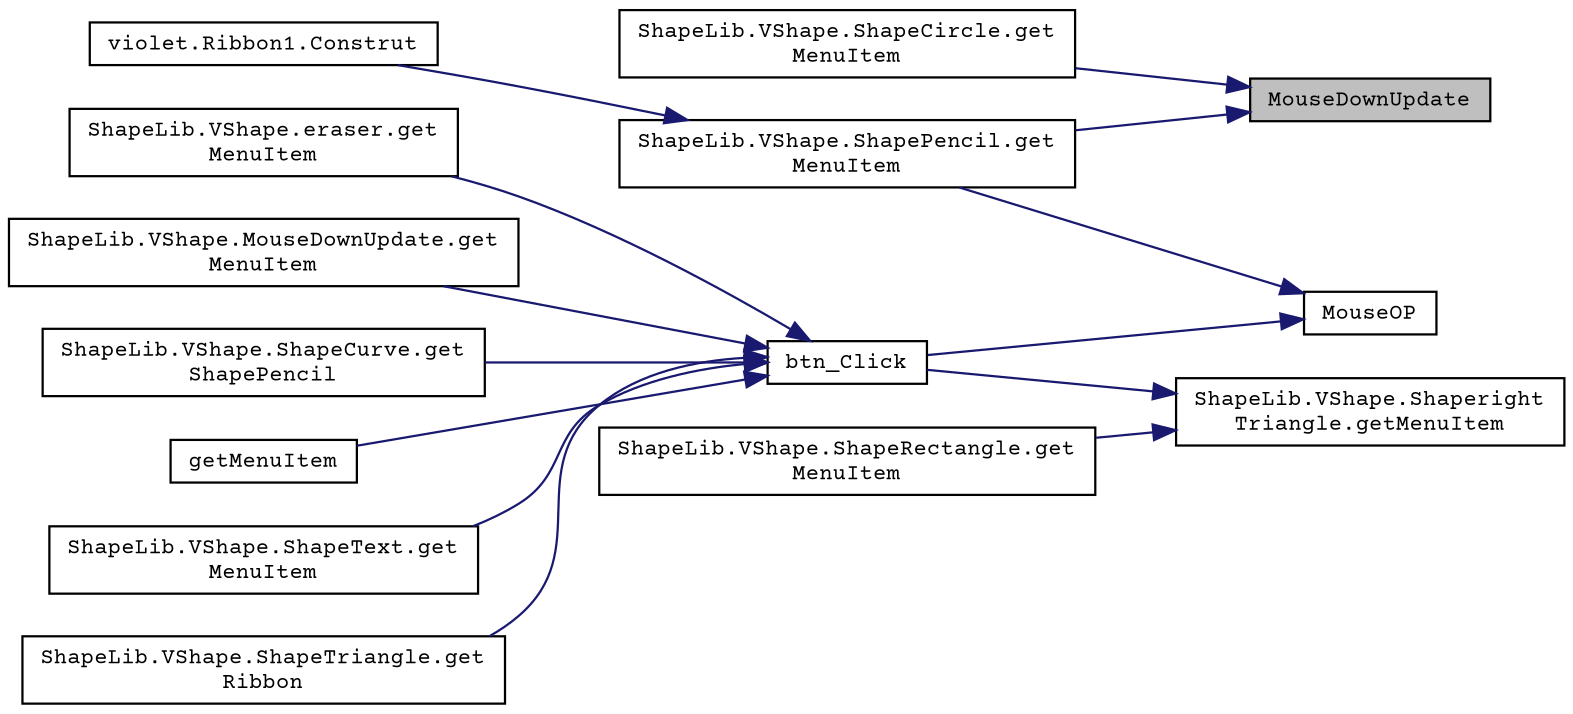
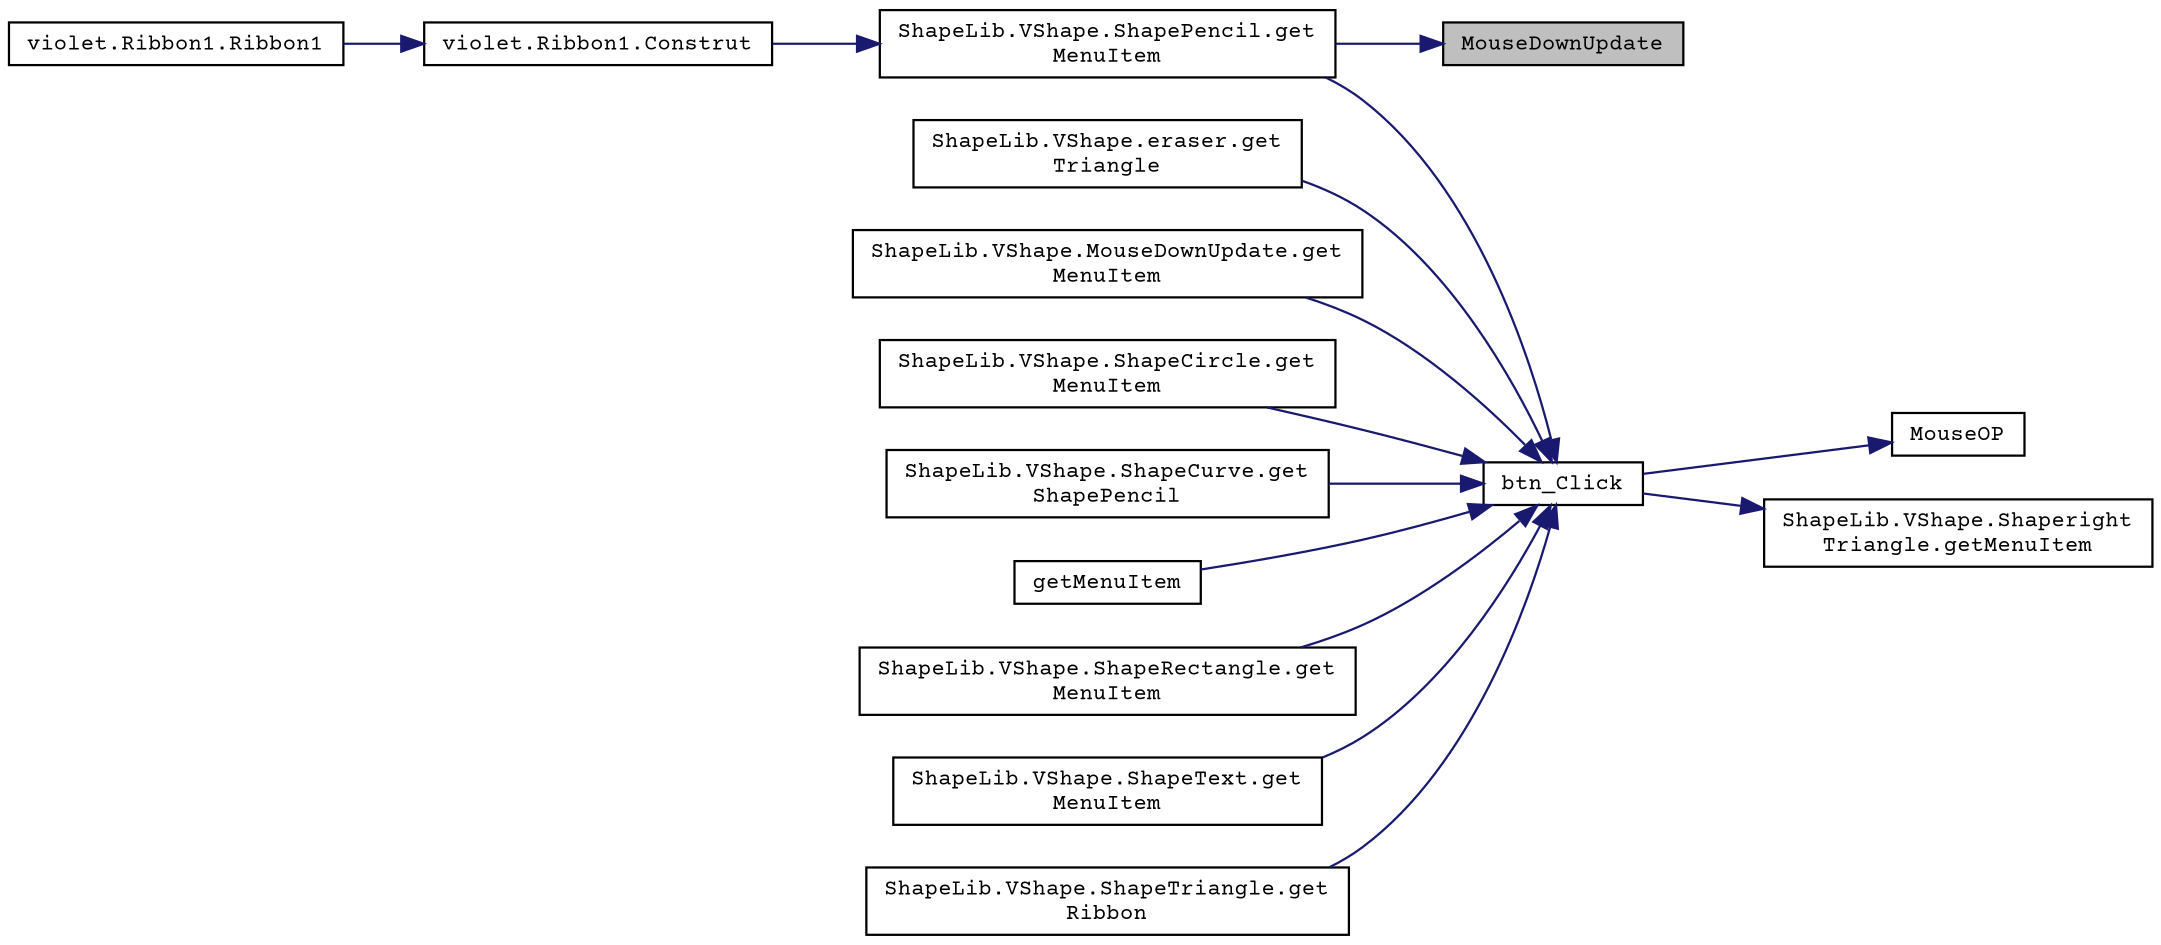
  digraph {
    fontname="Courier Prime"
    rankdir=RL
    node [color=black fillcolor=white fontname="Courier Prime" fontsize=10 shape=record style=filled]
    edge [color=midnightblue dir=back fontname="Courier Prime" fontsize=10 labelfontname=Helvetica labelfontsize=10 style=solid]
    n1 [fillcolor=grey75 fontcolor=black height=0.2 label=MouseDownUpdate width=0.4]
    n2 [height=0.2 label="ShapeLib.VShape.ShapePencil.get\lMenuItem" width=0.4]
    n3 [height=0.2 label=MouseOP width=0.4]
    n4 [height=0.2 label=btn_Click width=0.4]
-   n5 [height=0.2 label="ShapeLib.VShape.eraser.get\lMenuItem" width=0.4]
+   n5 [height=0.2 label="ShapeLib.VShape.eraser.get\lTriangle" width=0.4]
    n6 [height=0.2 label="ShapeLib.VShape.MouseDownUpdate.get\lMenuItem" width=0.4]
    n7 [height=0.2 label="ShapeLib.VShape.ShapeCircle.get\lMenuItem" width=0.4]
    n8 [height=0.2 label="ShapeLib.VShape.ShapeCurve.get\lShapePencil" width=0.4]
    n9 [height=0.2 label=getMenuItem width=0.4]
    n10 [height=0.2 label="ShapeLib.VShape.ShapeRectangle.get\lMenuItem" width=0.4]
    n11 [height=0.2 label="ShapeLib.VShape.ShapeText.get\lMenuItem" width=0.4]
    n12 [height=0.2 label="ShapeLib.VShape.ShapeTriangle.get\lRibbon" width=0.4]
    n13 [height=0.2 label="violet.Ribbon1.Construt" width=0.4]
    n14 [height=0.2 label="ShapeLib.VShape.Shaperight\lTriangle.getMenuItem" width=0.4]
+   n15 [height=0.2 label="violet.Ribbon1.Ribbon1" width=0.4]
    n1 -> n2
    n2 -> n13
    n3 -> n4
-   n3 -> n2
+   n4 -> n2
    n4 -> n5
    n4 -> n6
-   n1 -> n7
+   n4 -> n7
    n4 -> n8
    n4 -> n9
-   n14 -> n10
+   n4 -> n10
    n4 -> n11
    n4 -> n12
+   n13 -> n15
    n14 -> n4
  }
